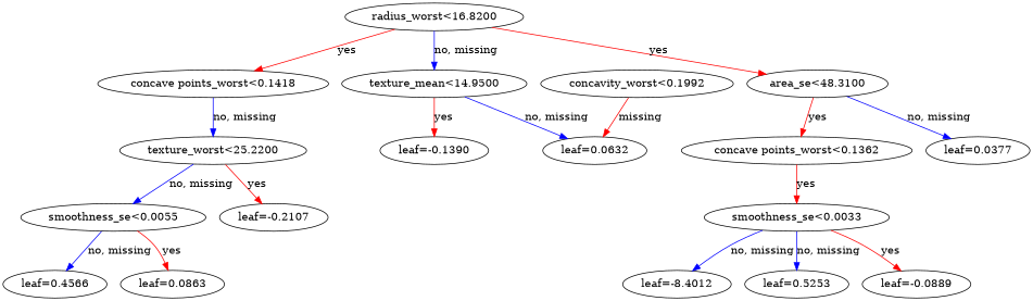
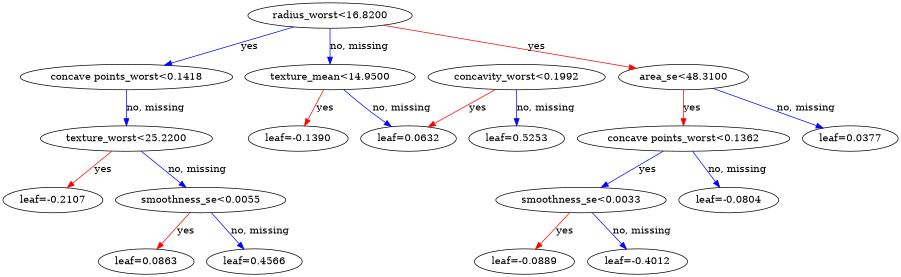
  digraph {
    rankdir=UD
    edge [color="#FF0000"]
    n1 [label="radius_worst<16.8200"]
    n2 [label="concave points_worst<0.1418"]
    n3 [label="texture_mean<14.9500"]
    n4 [label="area_se<48.3100"]
    n5 [label="texture_worst<25.2200"]
    n6 [label="leaf=-0.1390"]
    n7 [label="leaf=0.0632"]
    n8 [label="concave points_worst<0.1362"]
    n9 [label="leaf=0.0377"]
    n10 [label="leaf=-0.2107"]
    n11 [label="smoothness_se<0.0055"]
    n12 [label="concavity_worst<0.1992"]
    n13 [label="leaf=0.5253"]
    n14 [label="smoothness_se<0.0033"]
+   n15 [label="leaf=-0.0804"]
    n16 [label="leaf=0.0863"]
    n17 [label="leaf=0.4566"]
    n18 [label="leaf=-0.0889"]
-   n19 [label="leaf=-8.4012"]
-   n1 -> n2 [label=yes]
+   n19 [label="leaf=-0.4012"]
+   n1 -> n2 [color="#0000FF" label=yes]
    n1 -> n3 [color="#0000FF" label="no, missing"]
    n1 -> n4 [label=yes]
    n2 -> n5 [color="#0000FF" label="no, missing"]
    n3 -> n6 [label=yes]
    n3 -> n7 [color="#0000FF" label="no, missing"]
    n4 -> n8 [label=yes]
    n4 -> n9 [color="#0000FF" label="no, missing"]
    n5 -> n10 [label=yes]
    n5 -> n11 [color="#0000FF" label="no, missing"]
-   n8 -> n14 [label=yes]
+   n8 -> n14 [color="#0000FF" label=yes]
+   n8 -> n15 [color="#0000FF" label="no, missing"]
    n11 -> n16 [label=yes]
    n11 -> n17 [color="#0000FF" label="no, missing"]
-   n12 -> n7 [label=missing]
-   n14 -> n13 [color="#0000FF" label="no, missing"]
+   n12 -> n7 [label=yes]
+   n12 -> n13 [color="#0000FF" label="no, missing"]
    n14 -> n18 [label=yes]
    n14 -> n19 [color="#0000FF" label="no, missing"]
  }
